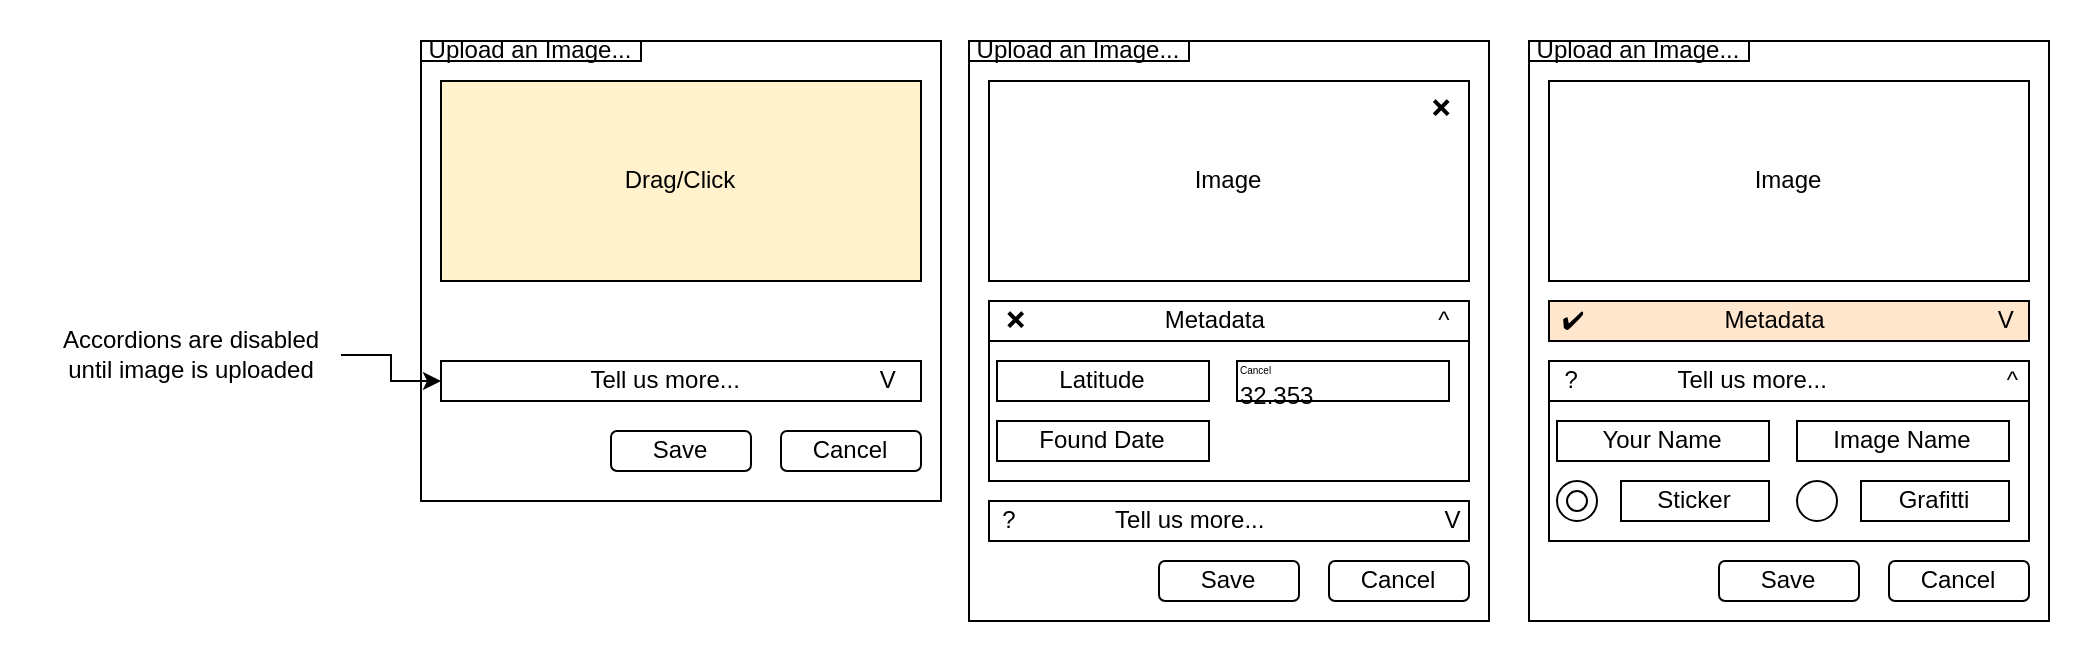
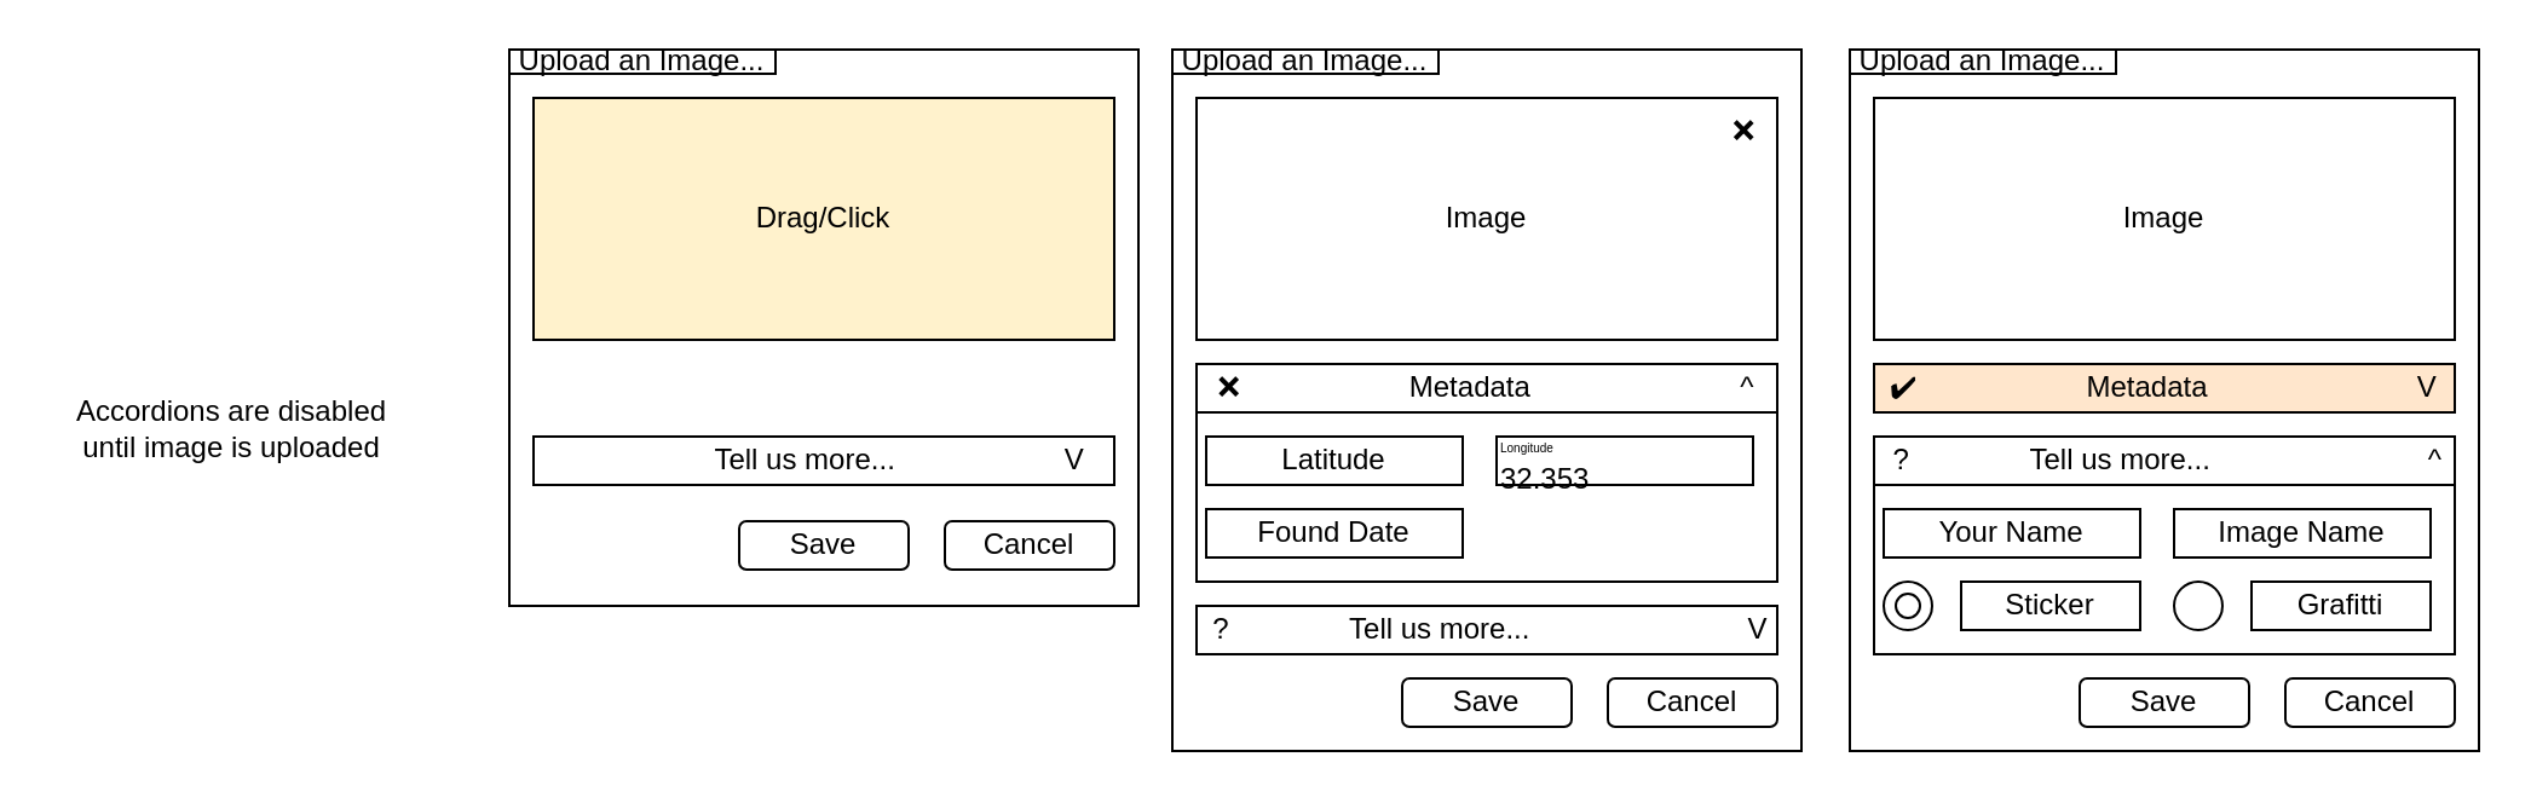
  <mxCell id="0" />
  <mxCell id="1" parent="0" />
  <mxCell id="2" value="" style="rounded=0;whiteSpace=wrap;html=1;" vertex="1" parent="1"><mxGeometry x="764" y="20" width="260" height="290" as="geometry" /></mxCell>
  <mxCell id="3" value="" style="rounded=0;whiteSpace=wrap;html=1;" vertex="1" parent="1"><mxGeometry x="484" y="20" width="260" height="290" as="geometry" /></mxCell>
  <mxCell id="4" value="Image" style="rounded=0;whiteSpace=wrap;html=1;" vertex="1" parent="1"><mxGeometry x="774" y="40" width="240" height="100" as="geometry" /></mxCell>
  <mxCell id="5" value="✔️&amp;nbsp;&amp;nbsp;&amp;nbsp;&amp;nbsp;&amp;nbsp;&amp;nbsp;&amp;nbsp;&amp;nbsp;&amp;nbsp;&amp;nbsp;&amp;nbsp;&amp;nbsp; &amp;nbsp; &amp;nbsp;&amp;nbsp; &amp;nbsp;&amp;nbsp; Metadata&amp;nbsp;&amp;nbsp;&amp;nbsp;&amp;nbsp;&amp;nbsp;&amp;nbsp;&amp;nbsp;&amp;nbsp;&amp;nbsp;&amp;nbsp;&amp;nbsp;&amp;nbsp; &amp;nbsp;&amp;nbsp; &amp;nbsp;&amp;nbsp;&amp;nbsp;&amp;nbsp;&amp;nbsp;&amp;nbsp;&amp;nbsp;&amp;nbsp;&amp;nbsp; V" style="rounded=0;whiteSpace=wrap;html=1;fillColor=#ffe6cc;" vertex="1" parent="1"><mxGeometry x="774" y="150" width="240" height="20" as="geometry" /></mxCell>
  <mxCell id="6" value="" style="rounded=0;whiteSpace=wrap;html=1;" vertex="1" parent="1"><mxGeometry x="774" y="180" width="240" height="90" as="geometry" /></mxCell>
  <mxCell id="7" value="Your Name" style="rounded=0;whiteSpace=wrap;html=1;" vertex="1" parent="1"><mxGeometry x="778" y="210" width="106" height="20" as="geometry" /></mxCell>
  <mxCell id="8" value="Sticker" style="rounded=0;whiteSpace=wrap;html=1;" vertex="1" parent="1"><mxGeometry x="810" y="240" width="74" height="20" as="geometry" /></mxCell>
  <mxCell id="9" value="Image Name" style="rounded=0;whiteSpace=wrap;html=1;" vertex="1" parent="1"><mxGeometry x="898" y="210" width="106" height="20" as="geometry" /></mxCell>
  <mxCell id="10" value="&amp;nbsp;? &amp;nbsp;&amp;nbsp;&amp;nbsp; &amp;nbsp; &amp;nbsp; &amp;nbsp; &amp;nbsp; &amp;nbsp; Tell us more...&amp;nbsp;&amp;nbsp;&amp;nbsp;&amp;nbsp;&amp;nbsp;&amp;nbsp;&amp;nbsp;&amp;nbsp;&amp;nbsp;&amp;nbsp;&amp;nbsp;&amp;nbsp; &amp;nbsp; &amp;nbsp; &amp;nbsp; &amp;nbsp; &amp;nbsp; &amp;nbsp; &amp;nbsp; ^" style="rounded=0;whiteSpace=wrap;html=1;" vertex="1" parent="1"><mxGeometry x="774" y="180" width="240" height="20" as="geometry" /></mxCell>
  <mxCell id="11" value="Image" style="rounded=0;whiteSpace=wrap;html=1;" vertex="1" parent="1"><mxGeometry x="494" y="40" width="240" height="100" as="geometry" /></mxCell>
  <mxCell id="12" value="&amp;nbsp;? &amp;nbsp;&amp;nbsp;&amp;nbsp; &amp;nbsp; &amp;nbsp; &amp;nbsp; &amp;nbsp; &amp;nbsp; Tell us more...&amp;nbsp;&amp;nbsp;&amp;nbsp;&amp;nbsp;&amp;nbsp;&amp;nbsp;&amp;nbsp;&amp;nbsp;&amp;nbsp;&amp;nbsp;&amp;nbsp;&amp;nbsp; &amp;nbsp; &amp;nbsp; &amp;nbsp; &amp;nbsp; &amp;nbsp; &amp;nbsp; &amp;nbsp; V" style="rounded=0;whiteSpace=wrap;html=1;" vertex="1" parent="1"><mxGeometry x="494" y="250" width="240" height="20" as="geometry" /></mxCell>
  <mxCell id="13" value="" style="rounded=0;whiteSpace=wrap;html=1;" vertex="1" parent="1"><mxGeometry x="494" y="150" width="240" height="90" as="geometry" /></mxCell>
  <mxCell id="14" value="Latitude" style="rounded=0;whiteSpace=wrap;html=1;" vertex="1" parent="1"><mxGeometry x="498" y="180" width="106" height="20" as="geometry" /></mxCell>
  <mxCell id="15" value="Found Date" style="rounded=0;whiteSpace=wrap;html=1;" vertex="1" parent="1"><mxGeometry x="498" y="210" width="106" height="20" as="geometry" /></mxCell>
- <mxCell id="16" value="&lt;div align=&quot;left&quot;&gt;&lt;font style=&quot;font-size: 5px;&quot;&gt;Cancel&lt;/font&gt;&lt;/div&gt;&lt;div align=&quot;left&quot;&gt;32.353&lt;/div&gt;" style="rounded=0;whiteSpace=wrap;html=1;align=left;" vertex="1" parent="1"><mxGeometry x="618" y="180" width="106" height="20" as="geometry" /></mxCell>
+ <mxCell id="16" value="&lt;div align=&quot;left&quot;&gt;&lt;font style=&quot;font-size: 5px;&quot;&gt;Longitude&lt;/font&gt;&lt;/div&gt;&lt;div align=&quot;left&quot;&gt;32.353&lt;/div&gt;" style="rounded=0;whiteSpace=wrap;html=1;align=left;" vertex="1" parent="1"><mxGeometry x="618" y="180" width="106" height="20" as="geometry" /></mxCell>
  <mxCell id="17" value="&lt;span id=&quot;copy-emoji&quot; class=&quot;efont&quot;&gt;❌&lt;/span&gt;&amp;nbsp;&amp;nbsp;&amp;nbsp;&amp;nbsp;&amp;nbsp;&amp;nbsp;&amp;nbsp;&amp;nbsp;&amp;nbsp;&amp;nbsp;&amp;nbsp;&amp;nbsp; &amp;nbsp; &amp;nbsp;&amp;nbsp; &amp;nbsp;&amp;nbsp; Metadata&amp;nbsp;&amp;nbsp;&amp;nbsp;&amp;nbsp;&amp;nbsp;&amp;nbsp;&amp;nbsp;&amp;nbsp;&amp;nbsp;&amp;nbsp;&amp;nbsp;&amp;nbsp; &amp;nbsp;&amp;nbsp; &amp;nbsp;&amp;nbsp;&amp;nbsp;&amp;nbsp;&amp;nbsp;&amp;nbsp;&amp;nbsp;&amp;nbsp;&amp;nbsp; ^" style="rounded=0;whiteSpace=wrap;html=1;" vertex="1" parent="1"><mxGeometry x="494" y="150" width="240" height="20" as="geometry" /></mxCell>
  <mxCell id="18" value="&lt;span class=&quot;efont&quot; id=&quot;copy-emoji&quot;&gt;❌&lt;/span&gt;" style="text;whiteSpace=wrap;html=1;" vertex="1" parent="1"><mxGeometry x="714" y="40" width="50" height="40" as="geometry" /></mxCell>
  <mxCell id="19" value="Upload an Image..." style="whiteSpace=wrap;html=1;" vertex="1" parent="1"><mxGeometry x="764" y="20" width="110" height="10" as="geometry" /></mxCell>
  <mxCell id="20" value="Upload an Image..." style="whiteSpace=wrap;html=1;" vertex="1" parent="1"><mxGeometry x="484" y="20" width="110" height="10" as="geometry" /></mxCell>
  <mxCell id="21" value="Save" style="rounded=1;whiteSpace=wrap;html=1;" vertex="1" parent="1"><mxGeometry x="579" y="280" width="70" height="20" as="geometry" /></mxCell>
  <mxCell id="22" value="Cancel" style="rounded=1;whiteSpace=wrap;html=1;" vertex="1" parent="1"><mxGeometry x="664" y="280" width="70" height="20" as="geometry" /></mxCell>
  <mxCell id="23" value="Save" style="rounded=1;whiteSpace=wrap;html=1;" vertex="1" parent="1"><mxGeometry x="859" y="280" width="70" height="20" as="geometry" /></mxCell>
  <mxCell id="24" value="Cancel" style="rounded=1;whiteSpace=wrap;html=1;" vertex="1" parent="1"><mxGeometry x="944" y="280" width="70" height="20" as="geometry" /></mxCell>
  <mxCell id="25" value="" style="rounded=0;whiteSpace=wrap;html=1;" vertex="1" parent="1"><mxGeometry x="210" y="20" width="260" height="230" as="geometry" /></mxCell>
  <mxCell id="26" value="Drag/Click" style="rounded=0;whiteSpace=wrap;html=1;fillColor=#fff2cc;" vertex="1" parent="1"><mxGeometry x="220" y="40" width="240" height="100" as="geometry" /></mxCell>
  <mxCell id="27" value="Upload an Image..." style="whiteSpace=wrap;html=1;" vertex="1" parent="1"><mxGeometry x="210" y="20" width="110" height="10" as="geometry" /></mxCell>
  <mxCell id="28" value="Save" style="rounded=1;whiteSpace=wrap;html=1;" vertex="1" parent="1"><mxGeometry x="305" y="215" width="70" height="20" as="geometry" /></mxCell>
  <mxCell id="29" value="Cancel" style="rounded=1;whiteSpace=wrap;html=1;" vertex="1" parent="1"><mxGeometry x="390" y="215" width="70" height="20" as="geometry" /></mxCell>
  <mxCell id="30" value="&amp;nbsp; &amp;nbsp;&amp;nbsp; &amp;nbsp;&amp;nbsp;&amp;nbsp; &amp;nbsp; &amp;nbsp; &amp;nbsp; &amp;nbsp; &amp;nbsp; Tell us more...&amp;nbsp;&amp;nbsp;&amp;nbsp;&amp;nbsp;&amp;nbsp;&amp;nbsp;&amp;nbsp;&amp;nbsp;&amp;nbsp;&amp;nbsp;&amp;nbsp;&amp;nbsp; &amp;nbsp; &amp;nbsp; &amp;nbsp; &amp;nbsp; V" style="rounded=0;whiteSpace=wrap;html=1;" vertex="1" parent="1"><mxGeometry x="220" y="180" width="240" height="20" as="geometry" /></mxCell>
- <mxCell id="31" style="edgeStyle=orthogonalEdgeStyle;rounded=0;orthogonalLoop=1;jettySize=auto;html=1;entryX=0;entryY=0.5;entryDx=0;entryDy=0;" edge="1" parent="1" source="32" target="30"><mxGeometry relative="1" as="geometry" /></mxCell>
  <mxCell id="32" value="&lt;div&gt;Accordions are disabled&lt;/div&gt;&lt;div&gt;until image is uploaded&lt;/div&gt;" style="text;html=1;align=center;verticalAlign=middle;resizable=0;points=[];autosize=1;strokeColor=none;fillColor=none;" vertex="1" parent="1"><mxGeometry x="20" y="157" width="150" height="40" as="geometry" /></mxCell>
  <mxCell id="33" style="edgeStyle=orthogonalEdgeStyle;rounded=0;orthogonalLoop=1;jettySize=auto;html=1;exitX=1;exitY=1;exitDx=0;exitDy=0;entryX=0;entryY=0;entryDx=0;entryDy=0;" edge="1" parent="1" source="34" target="37"><mxGeometry relative="1" as="geometry" /></mxCell>
  <mxCell id="34" value="" style="ellipse;whiteSpace=wrap;html=1;aspect=fixed;" vertex="1" parent="1"><mxGeometry x="778" y="240" width="20" height="20" as="geometry" /></mxCell>
  <mxCell id="35" value="Grafitti" style="rounded=0;whiteSpace=wrap;html=1;" vertex="1" parent="1"><mxGeometry x="930" y="240" width="74" height="20" as="geometry" /></mxCell>
  <mxCell id="36" value="" style="ellipse;whiteSpace=wrap;html=1;aspect=fixed;" vertex="1" parent="1"><mxGeometry x="898" y="240" width="20" height="20" as="geometry" /></mxCell>
  <mxCell id="37" value="" style="ellipse;whiteSpace=wrap;html=1;aspect=fixed;" vertex="1" parent="1"><mxGeometry x="783" y="245" width="10" height="10" as="geometry" /></mxCell>
